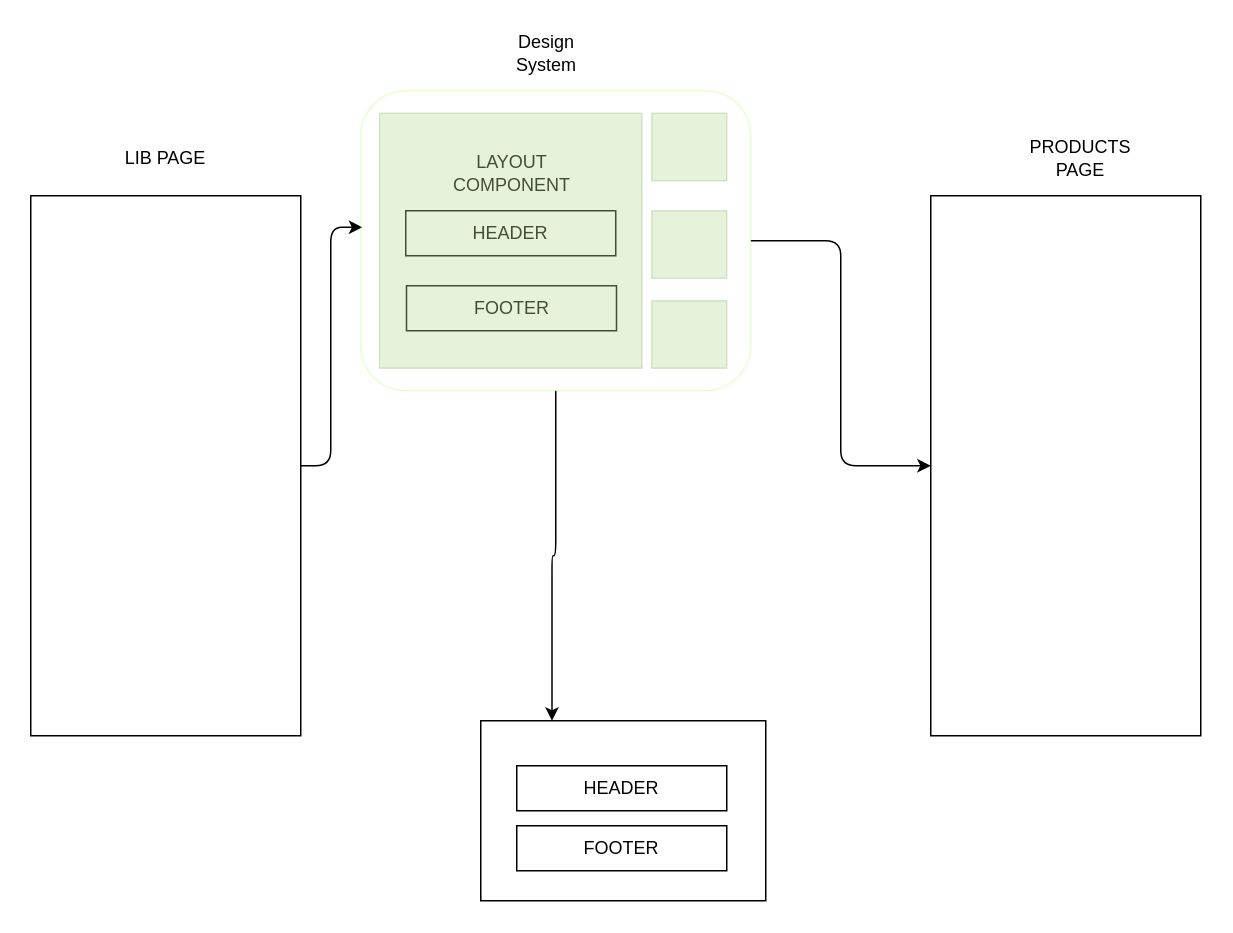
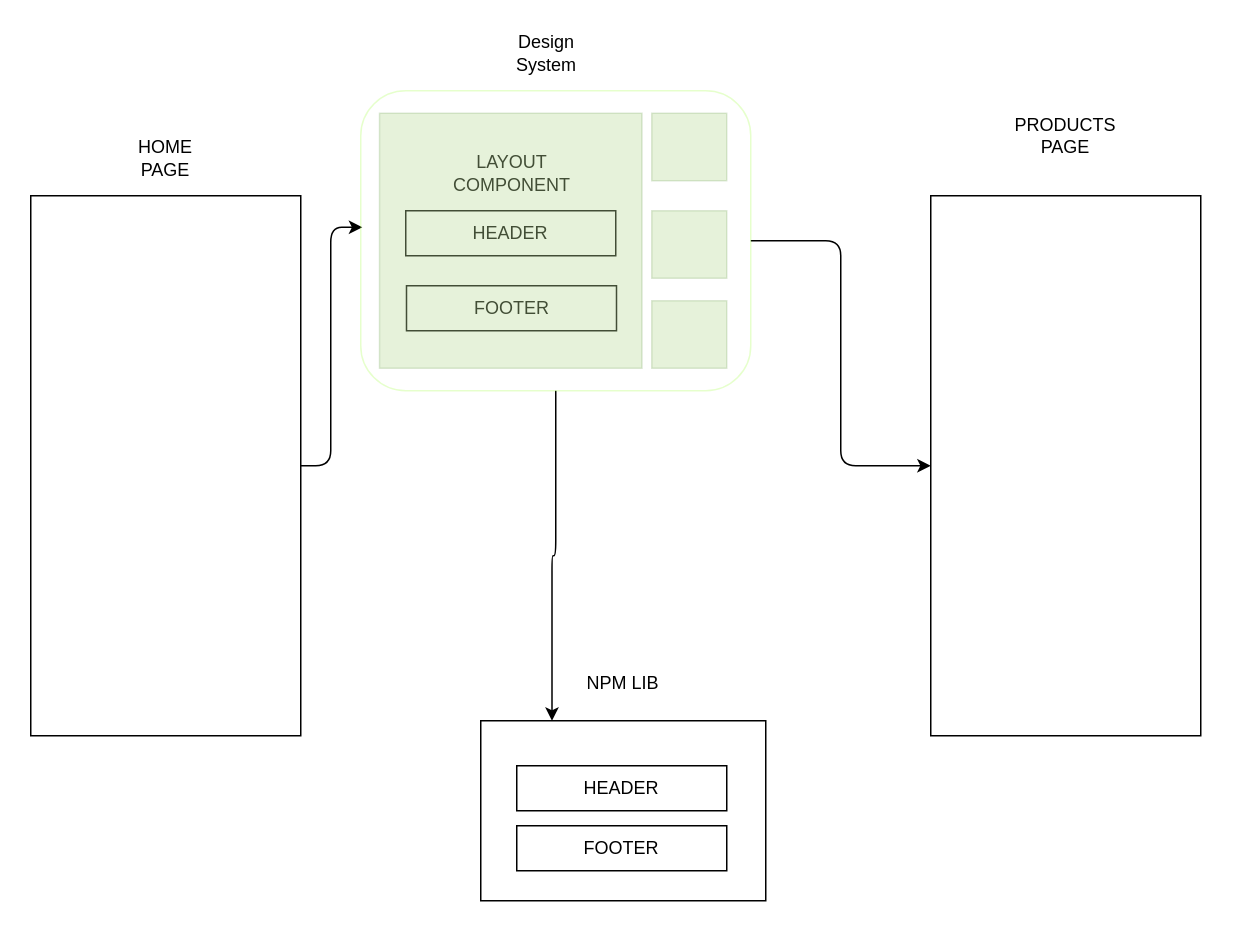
  <mxCell id="0" />
  <mxCell id="1" parent="0" />
  <mxCell id="2" style="edgeStyle=orthogonalEdgeStyle;html=1;exitX=1;exitY=0.5;exitDx=0;exitDy=0;entryX=0.004;entryY=0.455;entryDx=0;entryDy=0;entryPerimeter=0;" edge="1" parent="1" source="3" target="29"><mxGeometry relative="1" as="geometry" /></mxCell>
  <mxCell id="3" value="" style="whiteSpace=wrap;html=1;" vertex="1" parent="1"><mxGeometry x="20" y="130" width="180" height="360" as="geometry" /></mxCell>
- <mxCell id="4" value="LIB PAGE" style="text;strokeColor=none;align=center;fillColor=none;html=1;verticalAlign=middle;whiteSpace=wrap;rounded=0;" vertex="1" parent="1"><mxGeometry x="80" y="90" width="60" height="30" as="geometry" /></mxCell>
+ <mxCell id="4" value="HOME PAGE" style="text;strokeColor=none;align=center;fillColor=none;html=1;verticalAlign=middle;whiteSpace=wrap;rounded=0;" vertex="1" parent="1"><mxGeometry x="80" y="90" width="60" height="30" as="geometry" /></mxCell>
  <mxCell id="5" value="" style="whiteSpace=wrap;html=1;" vertex="1" parent="1"><mxGeometry x="620" y="130" width="180" height="360" as="geometry" /></mxCell>
- <mxCell id="6" value="PRODUCTS PAGE" style="text;strokeColor=none;align=center;fillColor=none;html=1;verticalAlign=middle;whiteSpace=wrap;rounded=0;" vertex="1" parent="1"><mxGeometry x="690" y="90" width="60" height="30" as="geometry" /></mxCell>
+ <mxCell id="6" value="PRODUCTS PAGE" style="text;strokeColor=none;align=center;fillColor=none;html=1;verticalAlign=middle;whiteSpace=wrap;rounded=0;" vertex="1" parent="1"><mxGeometry x="680" y="75" width="60" height="30" as="geometry" /></mxCell>
  <mxCell id="7" style="edgeStyle=orthogonalEdgeStyle;html=1;" edge="1" parent="1" source="29" target="5"><mxGeometry relative="1" as="geometry" /></mxCell>
  <mxCell id="8" value="" style="whiteSpace=wrap;html=1;" vertex="1" parent="1"><mxGeometry x="320" y="480" width="190" height="120" as="geometry" /></mxCell>
+ <mxCell id="9" value="NPM LIB" style="text;strokeColor=none;align=center;fillColor=none;html=1;verticalAlign=middle;whiteSpace=wrap;rounded=0;" vertex="1" parent="1"><mxGeometry x="385" y="440" width="60" height="30" as="geometry" /></mxCell>
  <mxCell id="10" value="" style="whiteSpace=wrap;html=1;" vertex="1" parent="1"><mxGeometry x="344" y="510" width="140" height="30" as="geometry" /></mxCell>
  <mxCell id="11" value="" style="group" vertex="1" connectable="0" parent="1"><mxGeometry x="344" y="510" width="140" height="30" as="geometry" /></mxCell>
  <mxCell id="12" value="HEADER" style="text;strokeColor=none;align=center;fillColor=none;html=1;verticalAlign=middle;whiteSpace=wrap;rounded=0;" vertex="1" parent="11"><mxGeometry x="40" width="60" height="30" as="geometry" /></mxCell>
  <mxCell id="13" value="" style="group" vertex="1" connectable="0" parent="1"><mxGeometry x="344" y="550" width="140" height="30" as="geometry" /></mxCell>
  <mxCell id="14" value="" style="whiteSpace=wrap;html=1;" vertex="1" parent="13"><mxGeometry width="140" height="30" as="geometry" /></mxCell>
  <mxCell id="15" value="FOOTER" style="text;strokeColor=none;align=center;fillColor=none;html=1;verticalAlign=middle;whiteSpace=wrap;rounded=0;" vertex="1" parent="13"><mxGeometry x="40" width="60" height="30" as="geometry" /></mxCell>
  <mxCell id="16" value="" style="group" vertex="1" connectable="0" parent="1"><mxGeometry x="270" y="100" width="157.5" height="145" as="geometry" /></mxCell>
  <mxCell id="17" value="LAYOUT COMPONENT" style="text;strokeColor=none;align=center;fillColor=none;html=1;verticalAlign=middle;whiteSpace=wrap;rounded=0;" vertex="1" parent="16"><mxGeometry x="40.5" width="60" height="30" as="geometry" /></mxCell>
  <mxCell id="18" value="" style="whiteSpace=wrap;html=1;" vertex="1" parent="16"><mxGeometry x="0.5" y="90" width="140" height="30" as="geometry" /></mxCell>
  <mxCell id="19" value="FOOTER" style="text;strokeColor=none;align=center;fillColor=none;html=1;verticalAlign=middle;whiteSpace=wrap;rounded=0;" vertex="1" parent="16"><mxGeometry x="40.5" y="90" width="60" height="30" as="geometry" /></mxCell>
  <mxCell id="20" value="" style="group" vertex="1" connectable="0" parent="16"><mxGeometry y="40" width="140" height="30" as="geometry" /></mxCell>
  <mxCell id="21" value="" style="whiteSpace=wrap;html=1;" vertex="1" parent="20"><mxGeometry width="140" height="30" as="geometry" /></mxCell>
  <mxCell id="22" value="HEADER" style="text;strokeColor=none;align=center;fillColor=none;html=1;verticalAlign=middle;whiteSpace=wrap;rounded=0;" vertex="1" parent="20"><mxGeometry x="40" width="60" height="30" as="geometry" /></mxCell>
  <mxCell id="23" value="" style="whiteSpace=wrap;html=1;opacity=20;fillColor=#60a917;fontColor=#ffffff;strokeColor=#2D7600;" vertex="1" parent="16"><mxGeometry x="-17.5" y="-25" width="175" height="170" as="geometry" /></mxCell>
  <mxCell id="24" value="" style="whiteSpace=wrap;html=1;opacity=20;fillColor=#60a917;fontColor=#ffffff;strokeColor=#2D7600;" vertex="1" parent="1"><mxGeometry x="434" y="140" width="50" height="45" as="geometry" /></mxCell>
  <mxCell id="25" value="" style="whiteSpace=wrap;html=1;opacity=20;fillColor=#60a917;fontColor=#ffffff;strokeColor=#2D7600;" vertex="1" parent="1"><mxGeometry x="434" y="200" width="50" height="45" as="geometry" /></mxCell>
  <mxCell id="26" value="" style="whiteSpace=wrap;html=1;opacity=20;fillColor=#60a917;fontColor=#ffffff;strokeColor=#2D7600;" vertex="1" parent="1"><mxGeometry x="434" y="75" width="50" height="45" as="geometry" /></mxCell>
  <mxCell id="27" value="Design System" style="text;strokeColor=none;align=center;fillColor=none;html=1;verticalAlign=middle;whiteSpace=wrap;rounded=0;" vertex="1" parent="1"><mxGeometry x="333.75" y="20" width="60" height="30" as="geometry" /></mxCell>
  <mxCell id="28" style="edgeStyle=orthogonalEdgeStyle;html=1;exitX=0.5;exitY=1;exitDx=0;exitDy=0;entryX=0.25;entryY=0;entryDx=0;entryDy=0;" edge="1" parent="1" source="29" target="8"><mxGeometry relative="1" as="geometry" /></mxCell>
  <mxCell id="29" value="" style="whiteSpace=wrap;html=1;opacity=20;rounded=1;strokeColor=#80FF00;" vertex="1" parent="1"><mxGeometry x="240" y="60" width="260" height="200" as="geometry" /></mxCell>
